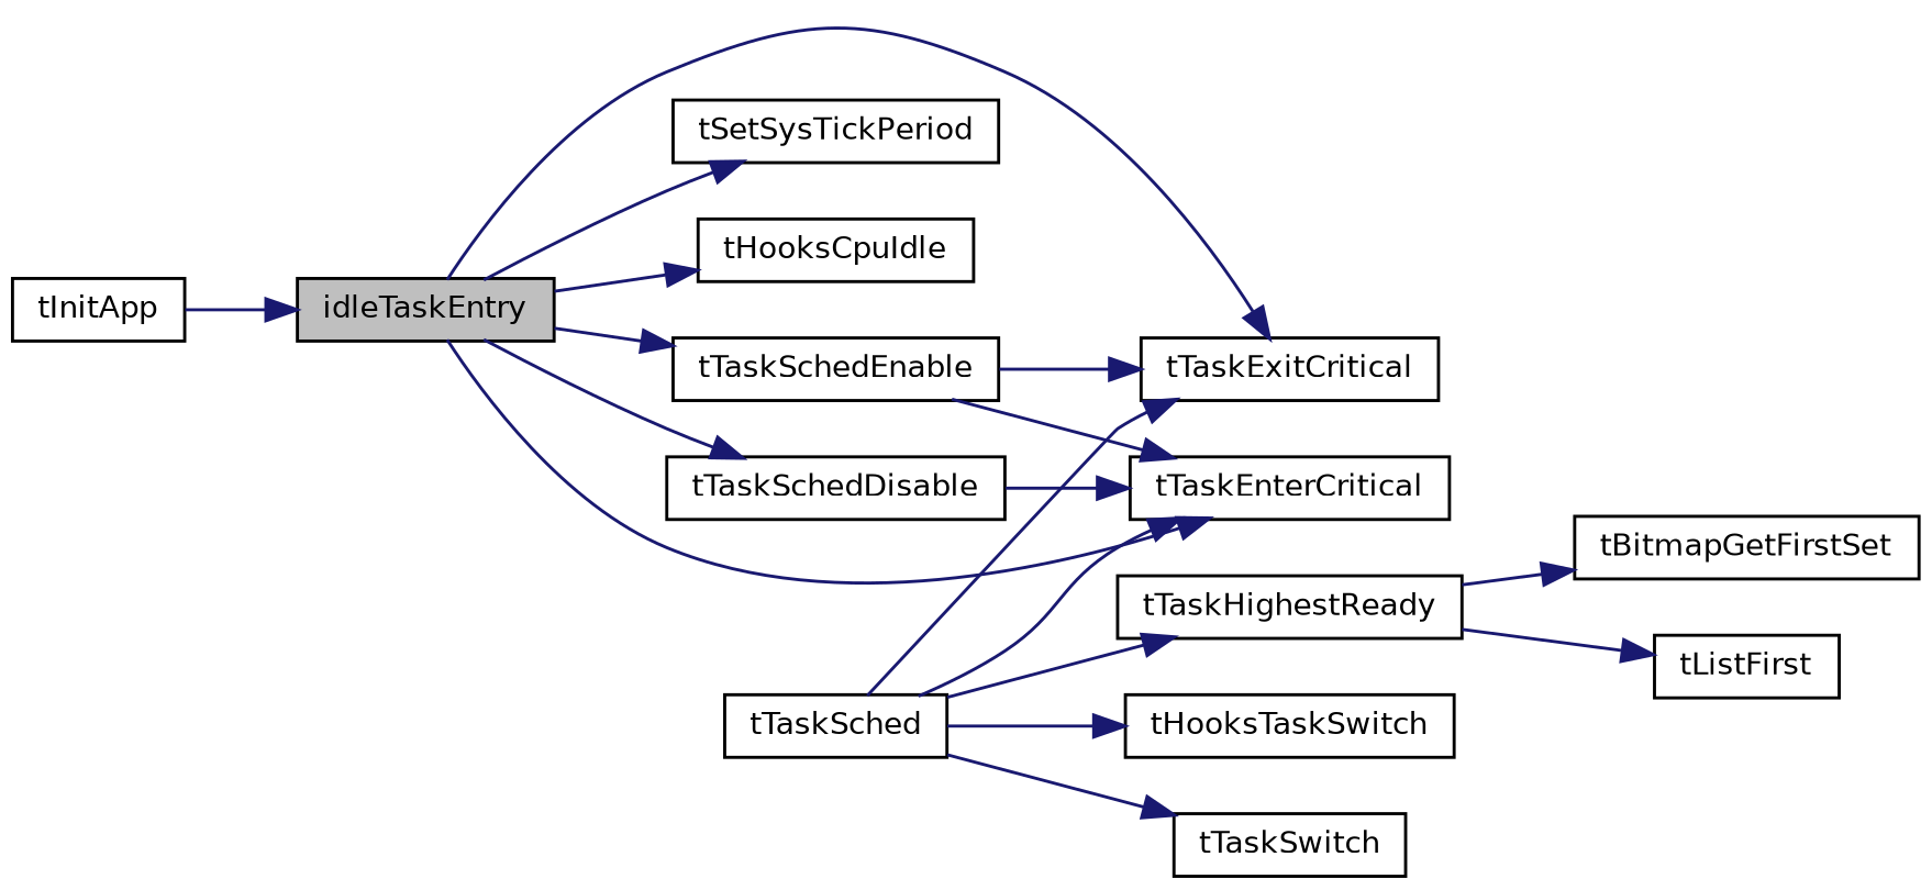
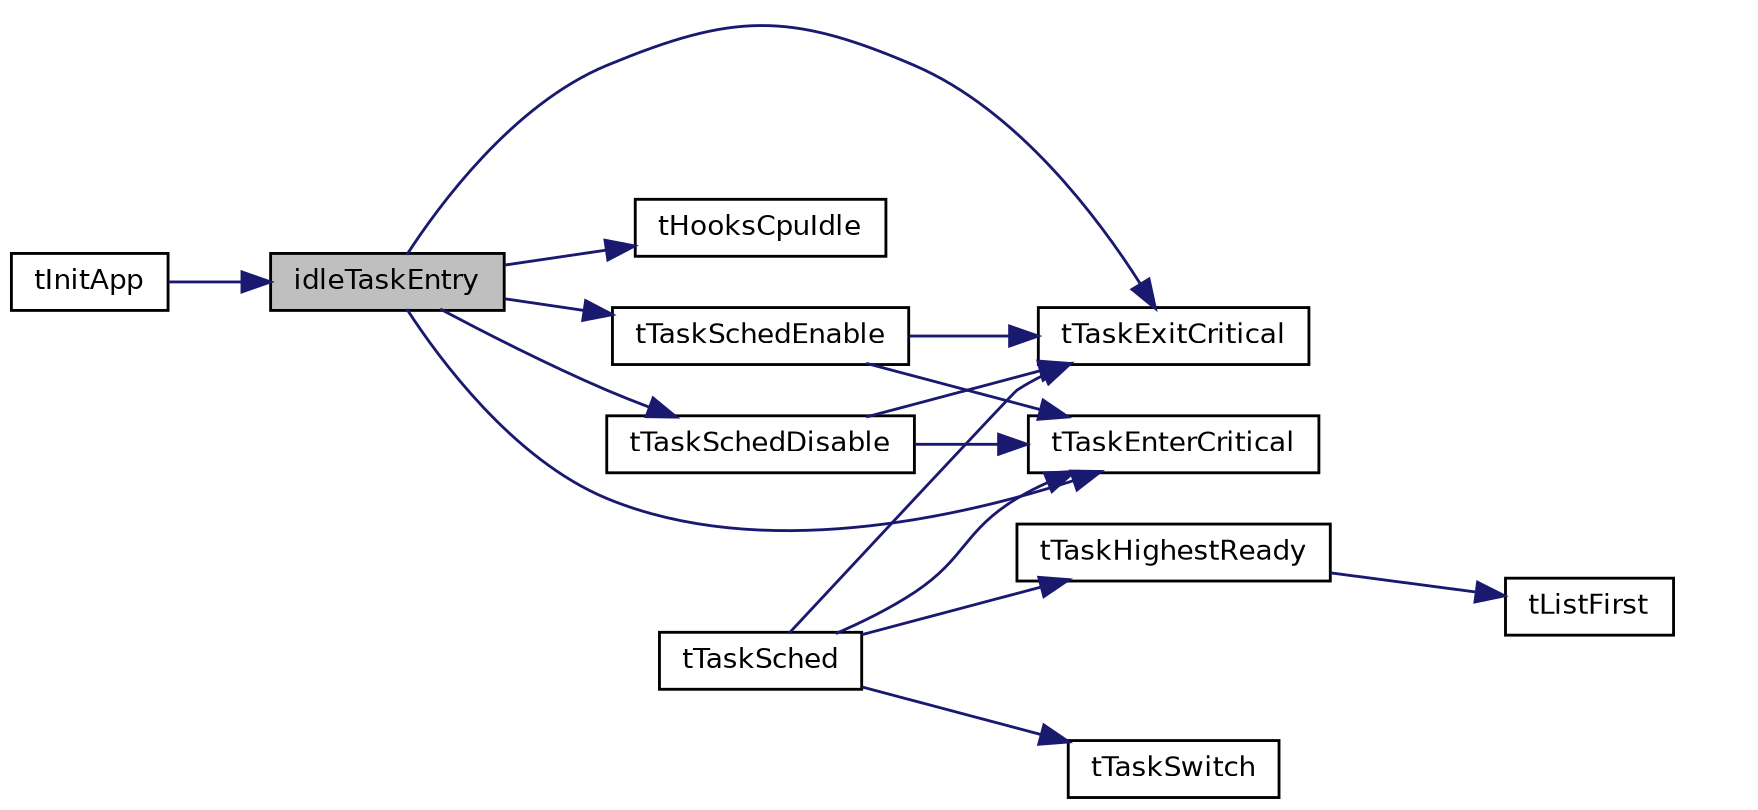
  digraph {
    rankdir=LR
    node [color=black fillcolor=white fontname=Helvetica fontsize=10 shape=record style=filled]
    edge [color=midnightblue fontname=Helvetica fontsize=10 labelfontname=Helvetica labelfontsize=10 style=solid]
    n1 [fillcolor=grey75 fontcolor=black height=0.2 label=idleTaskEntry width=0.4]
    n2 [height=0.2 label=tTaskSchedDisable width=0.4]
    n3 [height=0.2 label=tTaskEnterCritical width=0.4]
    n4 [height=0.2 label=tTaskExitCritical width=0.4]
-   n5 [height=0.2 label=tSetSysTickPeriod width=0.4]
    n6 [height=0.2 label=tTaskSchedEnable width=0.4]
    n7 [height=0.2 label=tHooksCpuIdle width=0.4]
    n8 [height=0.2 label=tInitApp width=0.4]
    n9 [height=0.2 label=tTaskSched width=0.4]
    n10 [height=0.2 label=tTaskHighestReady width=0.4]
-   n11 [height=0.2 label=tHooksTaskSwitch width=0.4]
    n12 [height=0.2 label=tTaskSwitch width=0.4]
-   n13 [height=0.2 label=tBitmapGetFirstSet width=0.4]
    n14 [height=0.2 label=tListFirst width=0.4]
    n1 -> n2
    n1 -> n3
    n1 -> n4
-   n1 -> n5
    n1 -> n6
    n1 -> n7
    n2 -> n3
+   n2 -> n4
    n6 -> n3
    n6 -> n4
    n8 -> n1
    n9 -> n3
    n9 -> n4
    n9 -> n10
-   n9 -> n11
    n9 -> n12
-   n10 -> n13
    n10 -> n14
  }
